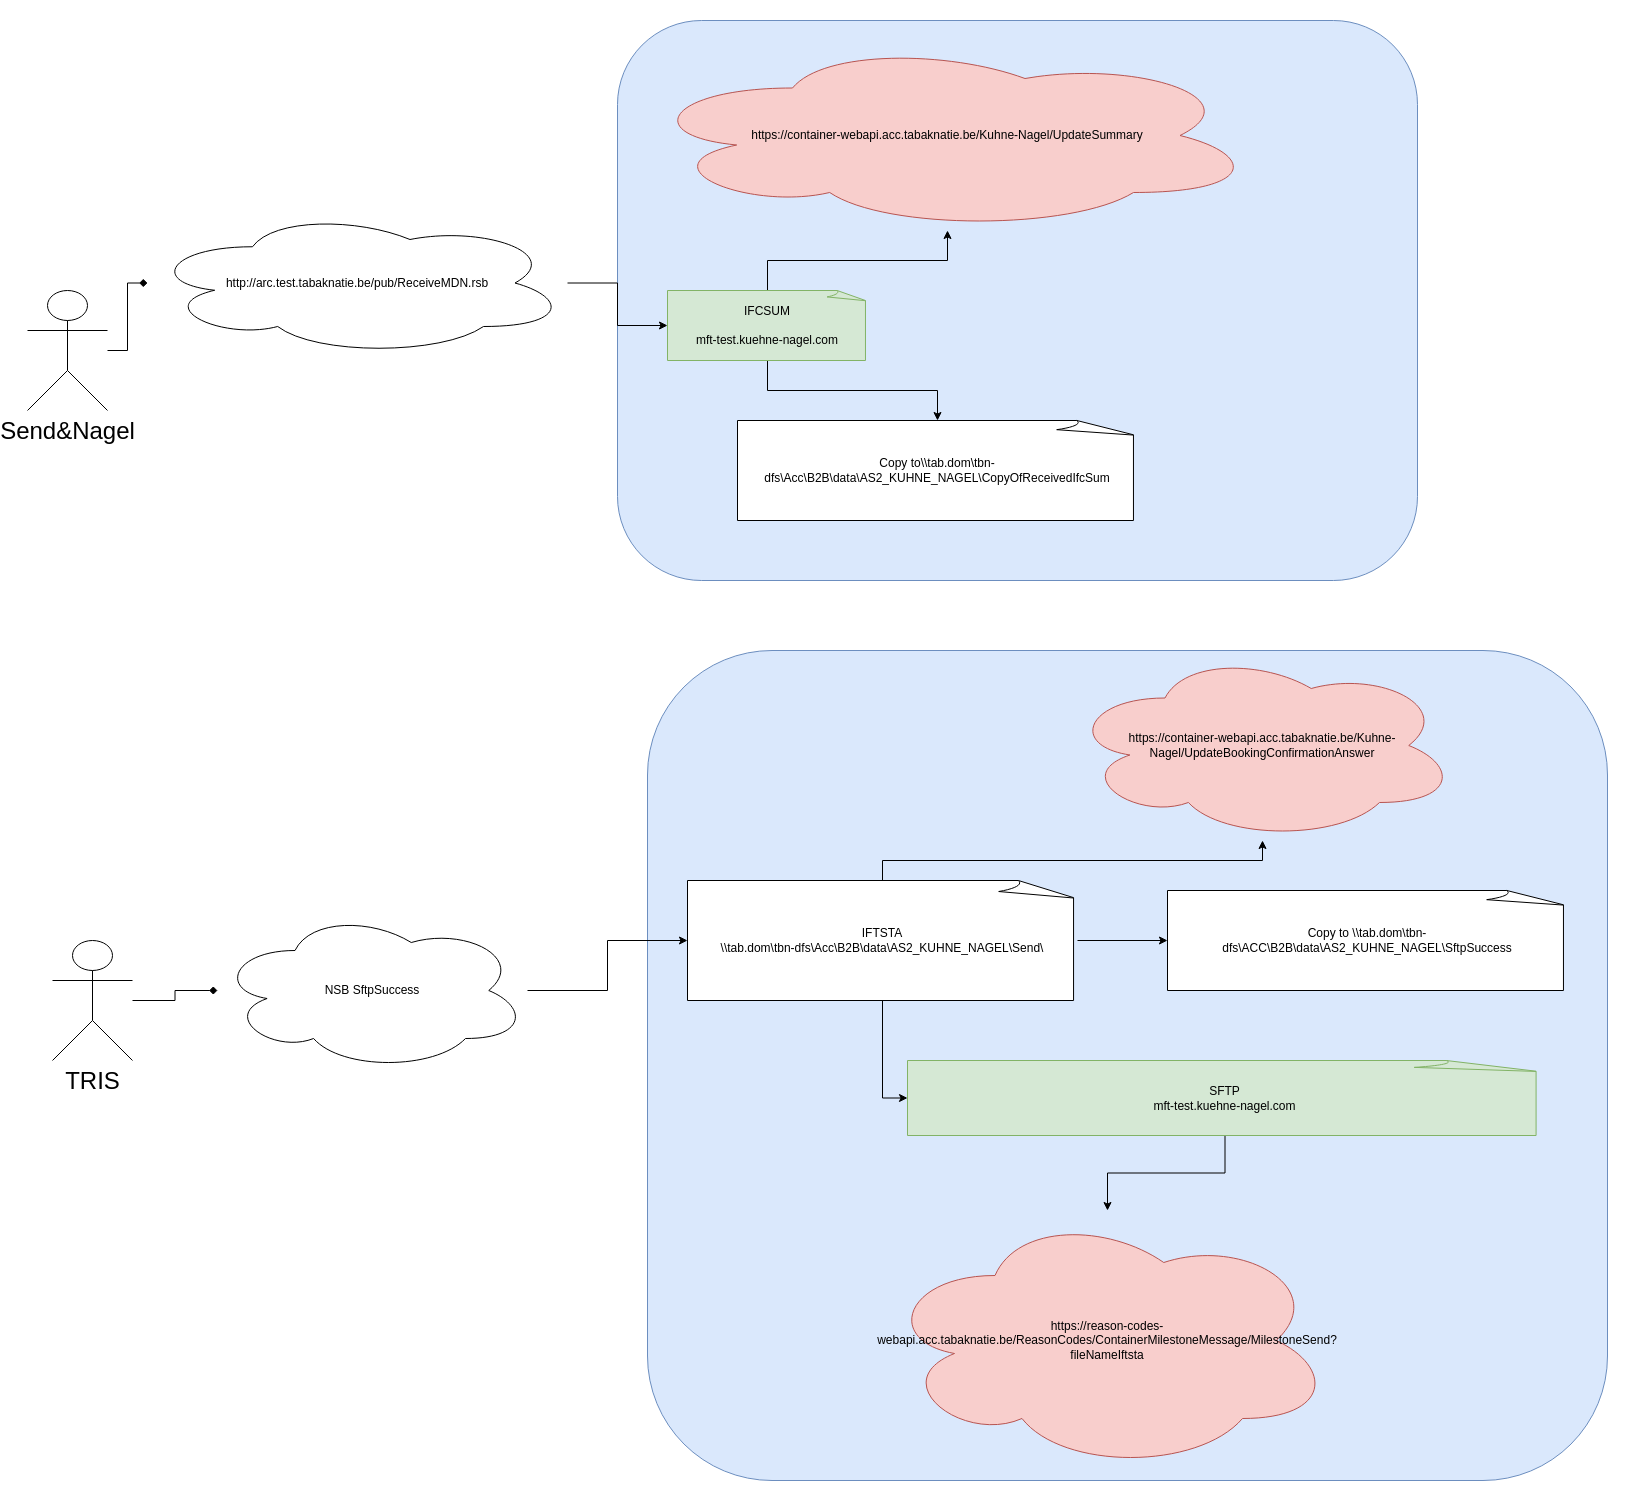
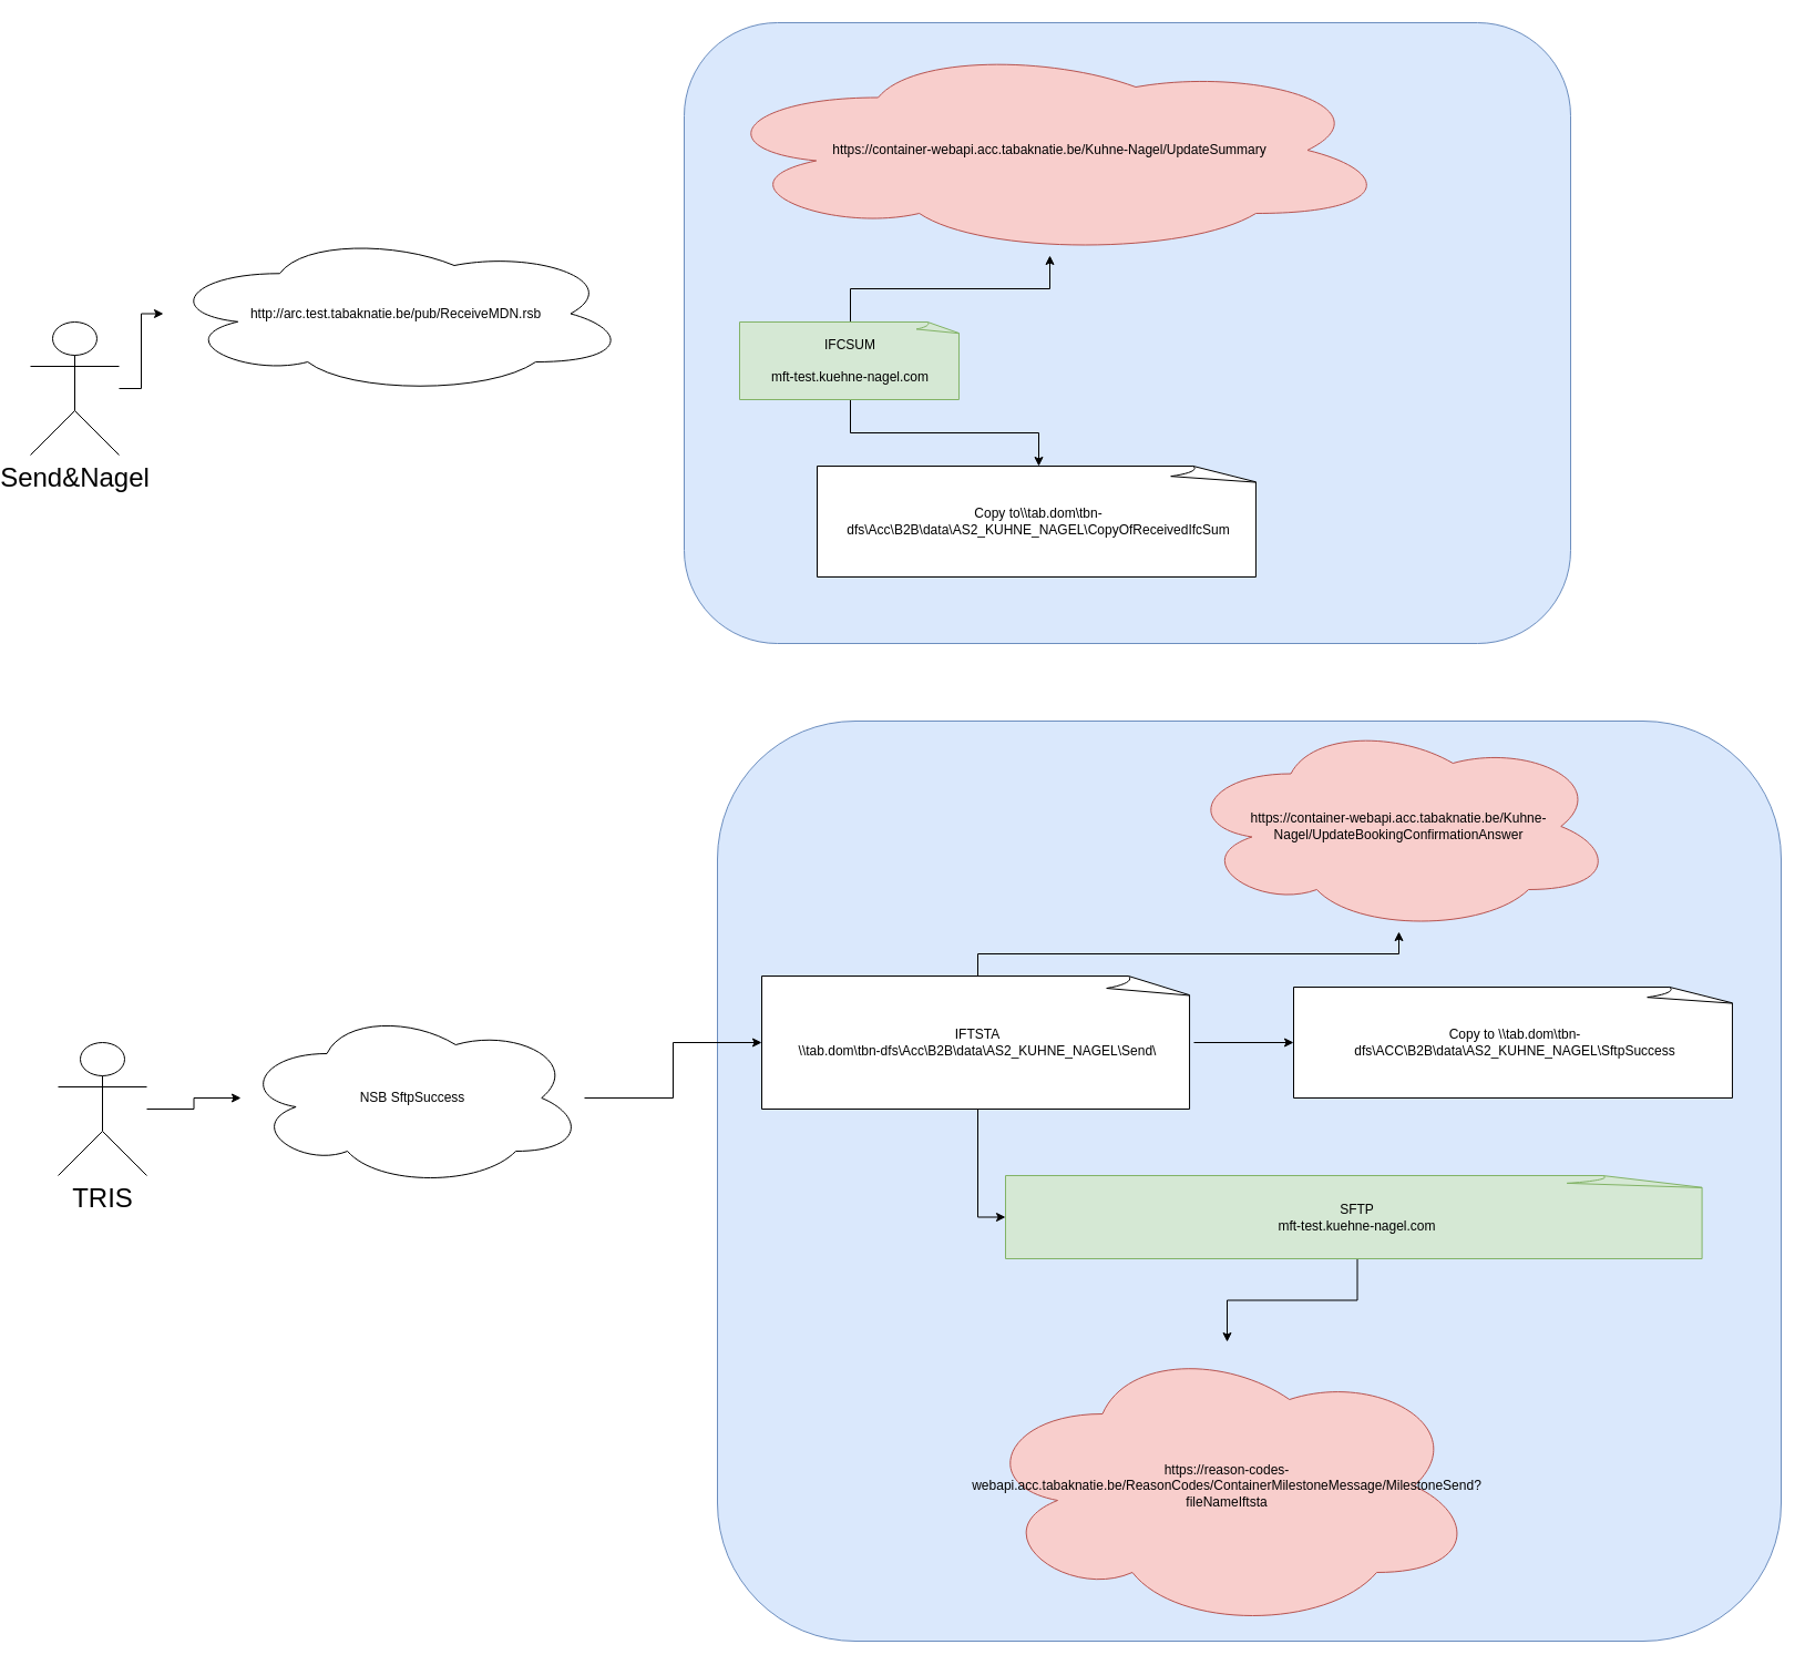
  <mxCell id="0" />
  <mxCell id="1" parent="0" />
  <mxCell id="2" value="" style="rounded=1;whiteSpace=wrap;html=1;fillColor=#dae8fc;strokeColor=#6c8ebf;" vertex="1" parent="1"><mxGeometry x="640" y="650" width="960" height="830" as="geometry" /></mxCell>
  <mxCell id="3" value="" style="rounded=1;whiteSpace=wrap;html=1;fillColor=#dae8fc;strokeColor=#6c8ebf;" vertex="1" parent="1"><mxGeometry x="610" y="20" width="800" height="560" as="geometry" /></mxCell>
  <mxCell id="4" style="edgeStyle=orthogonalEdgeStyle;rounded=0;orthogonalLoop=1;jettySize=auto;html=1;" edge="1" parent="1" source="6" target="7"><mxGeometry relative="1" as="geometry" /></mxCell>
  <mxCell id="5" style="edgeStyle=orthogonalEdgeStyle;rounded=0;orthogonalLoop=1;jettySize=auto;html=1;" edge="1" parent="1" source="6" target="8"><mxGeometry relative="1" as="geometry" /></mxCell>
  <mxCell id="6" value="IFCSUM&lt;br&gt;&lt;br&gt;mft-test.kuehne-nagel.com" style="whiteSpace=wrap;html=1;shape=mxgraph.basic.document;fillColor=#d5e8d4;strokeColor=#82b366;" vertex="1" parent="1"><mxGeometry x="660" y="290" width="200" height="70" as="geometry" /></mxCell>
  <mxCell id="7" value="Copy to\\tab.dom\tbn-dfs\Acc\B2B\data\AS2_KUHNE_NAGEL\CopyOfReceivedIfcSum" style="whiteSpace=wrap;html=1;shape=mxgraph.basic.document" vertex="1" parent="1"><mxGeometry x="730" y="420" width="400" height="100" as="geometry" /></mxCell>
  <mxCell id="8" value="https://container-webapi.acc.tabaknatie.be/Kuhne-Nagel/UpdateSummary" style="ellipse;shape=cloud;whiteSpace=wrap;html=1;fillColor=#f8cecc;strokeColor=#b85450;" vertex="1" parent="1"><mxGeometry x="630" y="40" width="620" height="190" as="geometry" /></mxCell>
  <mxCell id="9" style="edgeStyle=orthogonalEdgeStyle;rounded=0;orthogonalLoop=1;jettySize=auto;html=1;" edge="1" parent="1" source="11" target="12"><mxGeometry relative="1" as="geometry" /></mxCell>
  <mxCell id="10" style="edgeStyle=orthogonalEdgeStyle;rounded=0;orthogonalLoop=1;jettySize=auto;html=1;" edge="1" parent="1" source="11" target="13"><mxGeometry relative="1" as="geometry" /></mxCell>
  <mxCell id="11" value="IFTSTA&lt;br&gt;\\tab.dom\tbn-dfs\Acc\B2B\data\AS2_KUHNE_NAGEL\Send\" style="whiteSpace=wrap;html=1;shape=mxgraph.basic.document" vertex="1" parent="1"><mxGeometry x="680" y="880" width="390" height="120" as="geometry" /></mxCell>
  <mxCell id="12" value="https://container-webapi.acc.tabaknatie.be/Kuhne-Nagel/UpdateBookingConfirmationAnswer" style="ellipse;shape=cloud;whiteSpace=wrap;html=1;fillColor=#f8cecc;strokeColor=#b85450;" vertex="1" parent="1"><mxGeometry x="1060" y="650" width="390" height="190" as="geometry" /></mxCell>
  <mxCell id="13" value="Copy to \\tab.dom\tbn-dfs\ACC\B2B\data\AS2_KUHNE_NAGEL\SftpSuccess" style="whiteSpace=wrap;html=1;shape=mxgraph.basic.document" vertex="1" parent="1"><mxGeometry x="1160" y="890" width="400" height="100" as="geometry" /></mxCell>
  <mxCell id="14" style="edgeStyle=orthogonalEdgeStyle;rounded=0;orthogonalLoop=1;jettySize=auto;html=1;" edge="1" parent="1" source="15" target="17"><mxGeometry relative="1" as="geometry" /></mxCell>
  <mxCell id="15" value="SFTP&lt;br&gt;mft-test.kuehne-nagel.com" style="whiteSpace=wrap;html=1;shape=mxgraph.basic.document;fillColor=#d5e8d4;strokeColor=#82b366;" vertex="1" parent="1"><mxGeometry x="900" y="1060" width="635" height="75" as="geometry" /></mxCell>
  <mxCell id="16" style="edgeStyle=orthogonalEdgeStyle;rounded=0;orthogonalLoop=1;jettySize=auto;html=1;entryX=0;entryY=0.5;entryDx=0;entryDy=0;entryPerimeter=0;" edge="1" parent="1" source="11" target="15"><mxGeometry relative="1" as="geometry" /></mxCell>
  <mxCell id="17" value="https://reason-codes-webapi.acc.tabaknatie.be/ReasonCodes/ContainerMilestoneMessage/MilestoneSend?fileNameIftsta" style="ellipse;shape=cloud;whiteSpace=wrap;html=1;fillColor=#f8cecc;strokeColor=#b85450;" vertex="1" parent="1"><mxGeometry x="875" y="1210" width="450" height="260" as="geometry" /></mxCell>
- <mxCell id="18" style="edgeStyle=orthogonalEdgeStyle;rounded=0;orthogonalLoop=1;jettySize=auto;html=1;endArrow=diamond;" edge="1" parent="1" source="19" target="21"><mxGeometry relative="1" as="geometry" /></mxCell>
+ <mxCell id="18" style="edgeStyle=orthogonalEdgeStyle;rounded=0;orthogonalLoop=1;jettySize=auto;html=1;" edge="1" parent="1" source="19" target="21"><mxGeometry relative="1" as="geometry" /></mxCell>
  <mxCell id="19" value="&lt;font style=&quot;font-size: 24px;&quot;&gt;TRIS&lt;/font&gt;" style="shape=umlActor;verticalLabelPosition=bottom;verticalAlign=top;html=1;outlineConnect=0;" vertex="1" parent="1"><mxGeometry x="45" y="940" width="80" height="120" as="geometry" /></mxCell>
  <mxCell id="20" style="edgeStyle=orthogonalEdgeStyle;rounded=0;orthogonalLoop=1;jettySize=auto;html=1;" edge="1" parent="1" source="21" target="11"><mxGeometry relative="1" as="geometry" /></mxCell>
  <mxCell id="21" value="NSB SftpSuccess" style="ellipse;shape=cloud;whiteSpace=wrap;html=1;" vertex="1" parent="1"><mxGeometry x="210" y="910" width="310" height="160" as="geometry" /></mxCell>
- <mxCell id="22" style="edgeStyle=orthogonalEdgeStyle;rounded=0;orthogonalLoop=1;jettySize=auto;html=1;endArrow=diamond;" edge="1" parent="1" source="23" target="25"><mxGeometry relative="1" as="geometry" /></mxCell>
+ <mxCell id="22" style="edgeStyle=orthogonalEdgeStyle;rounded=0;orthogonalLoop=1;jettySize=auto;html=1;" edge="1" parent="1" source="23" target="25"><mxGeometry relative="1" as="geometry" /></mxCell>
  <mxCell id="23" value="&lt;font style=&quot;font-size: 24px;&quot;&gt;Send&amp;amp;Nagel&lt;/font&gt;" style="shape=umlActor;verticalLabelPosition=bottom;verticalAlign=top;html=1;outlineConnect=0;" vertex="1" parent="1"><mxGeometry x="20" y="290" width="80" height="120" as="geometry" /></mxCell>
- <mxCell id="24" style="edgeStyle=orthogonalEdgeStyle;rounded=0;orthogonalLoop=1;jettySize=auto;html=1;" edge="1" parent="1" source="25" target="6"><mxGeometry relative="1" as="geometry" /></mxCell>
  <mxCell id="25" value="http://arc.test.tabaknatie.be/pub/ReceiveMDN.rsb" style="ellipse;shape=cloud;whiteSpace=wrap;html=1;" vertex="1" parent="1"><mxGeometry x="140" y="210" width="420" height="145" as="geometry" /></mxCell>
